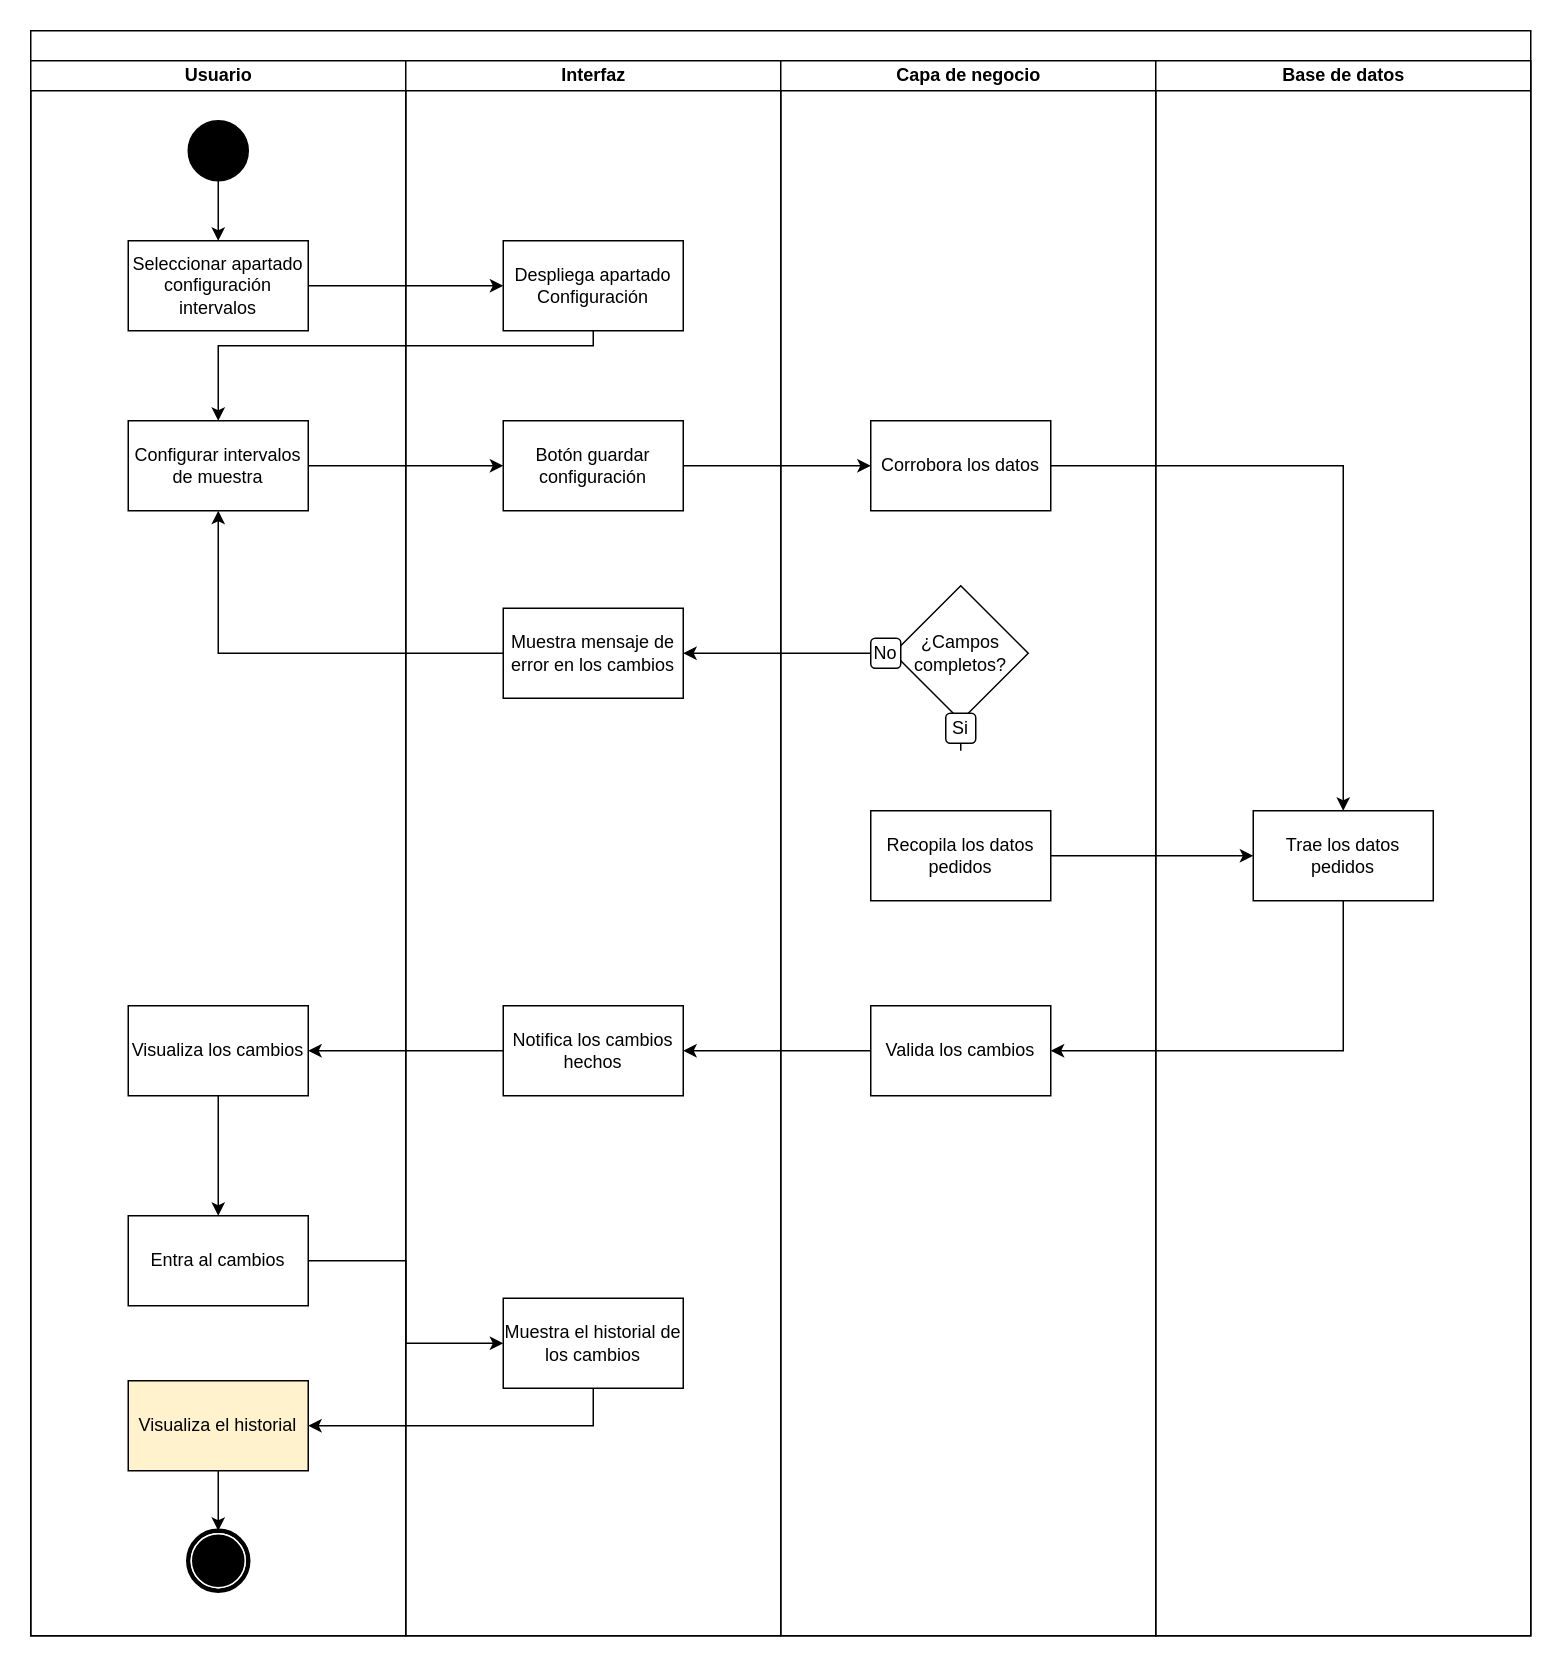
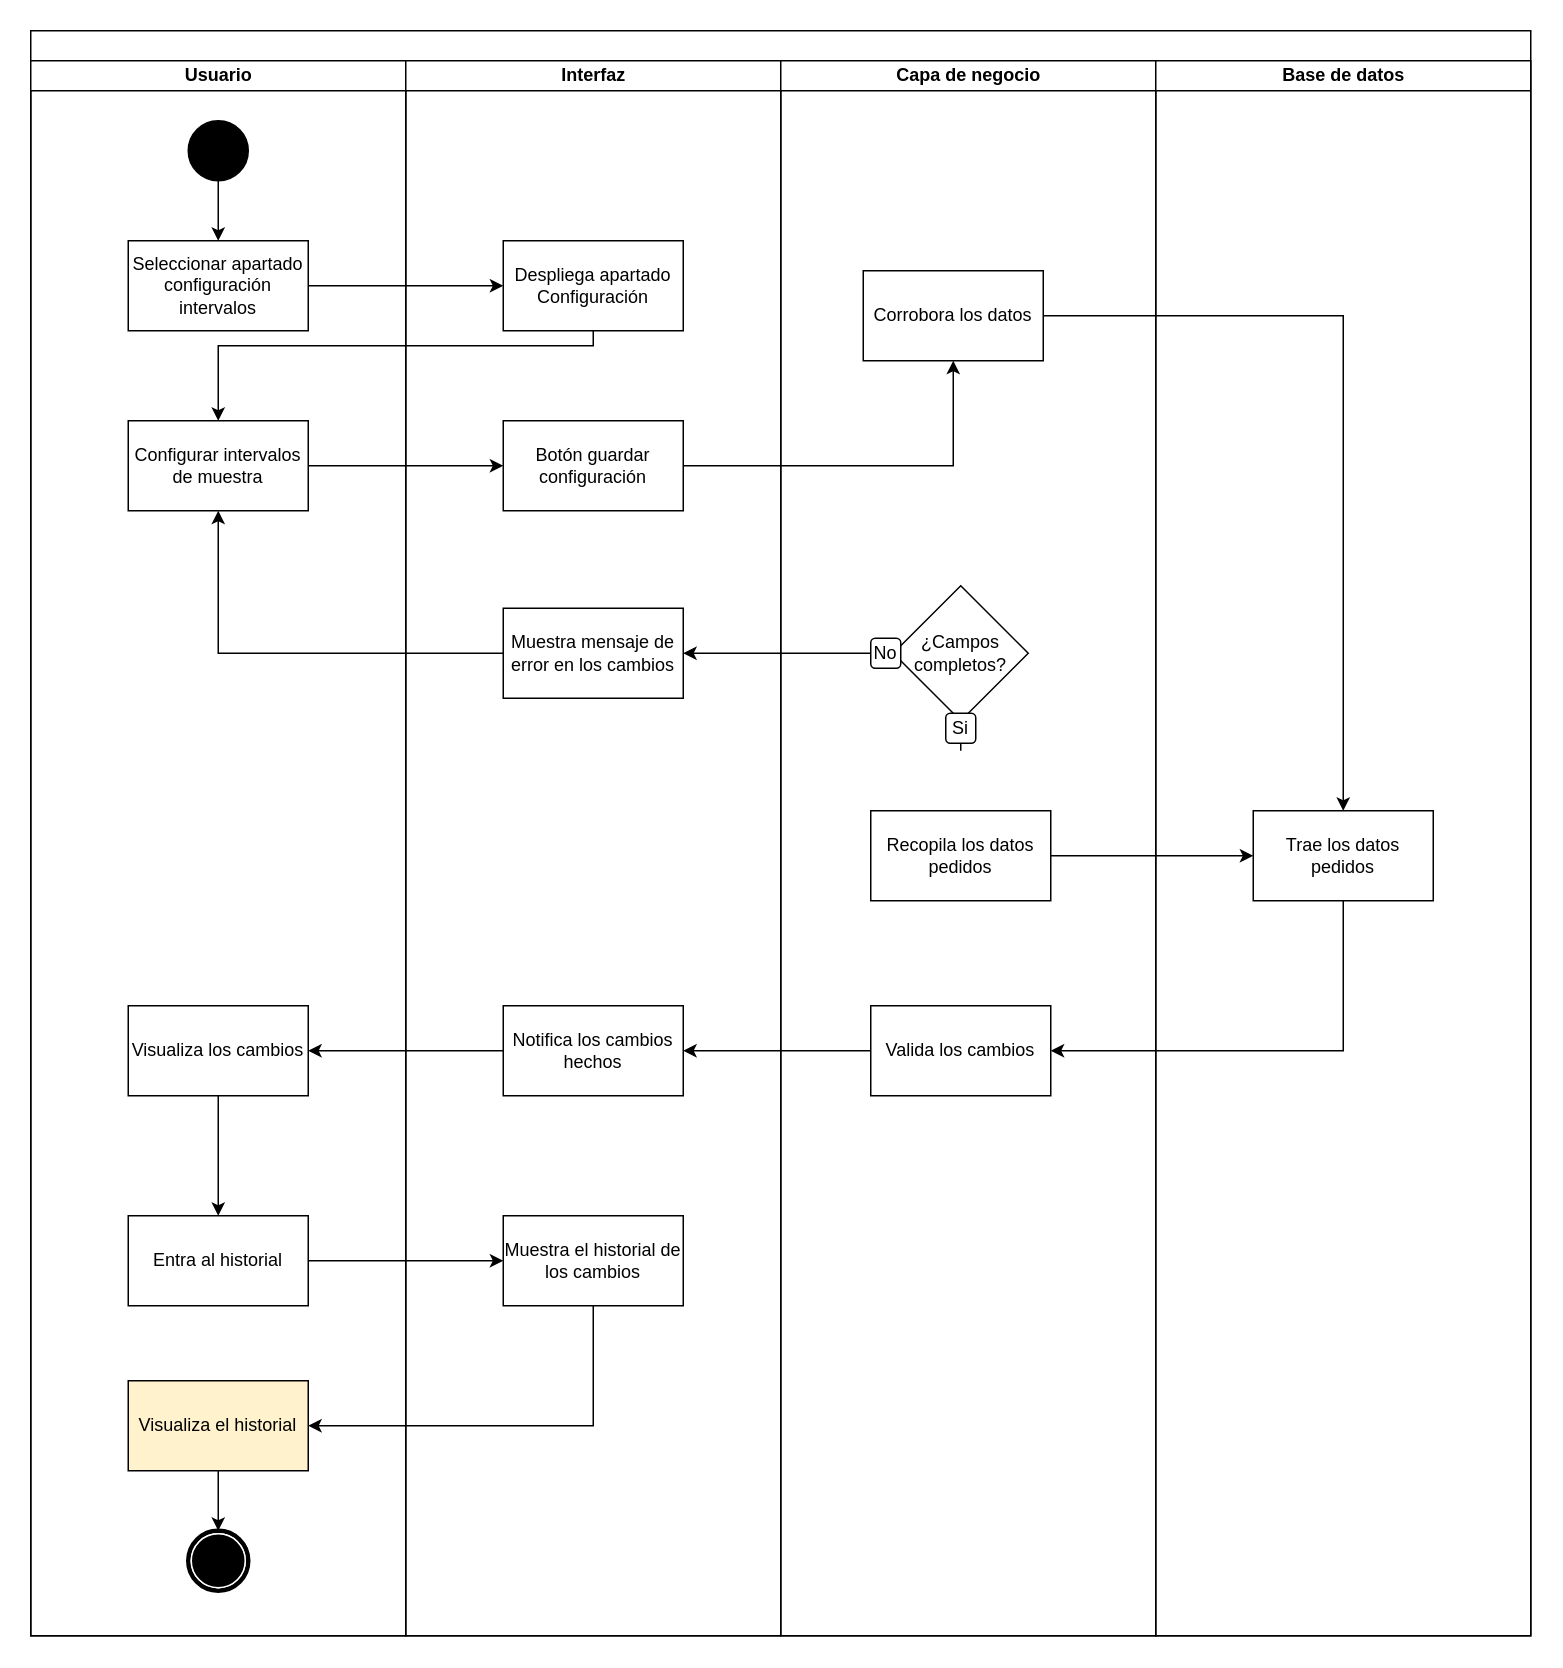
  <mxCell id="0" />
  <mxCell id="1" parent="0" />
  <mxCell id="2" value="" style="swimlane;html=1;childLayout=stackLayout;startSize=20;rounded=0;shadow=0;comic=0;labelBackgroundColor=none;strokeWidth=1;fontFamily=Verdana;fontSize=12;align=center;direction=east;" vertex="1" parent="1"><mxGeometry x="20" y="20" width="1000" height="1070" as="geometry"><mxRectangle y="20" width="70" height="30" as="alternateBounds" /></mxGeometry></mxCell>
  <mxCell id="3" value="Usuario" style="swimlane;html=1;startSize=20;" vertex="1" parent="2"><mxGeometry y="20" width="250" height="1050" as="geometry" /></mxCell>
  <mxCell id="4" style="edgeStyle=orthogonalEdgeStyle;rounded=0;orthogonalLoop=1;jettySize=auto;html=1;entryX=0.5;entryY=0;entryDx=0;entryDy=0;" edge="1" parent="3" source="5" target="7"><mxGeometry relative="1" as="geometry" /></mxCell>
  <mxCell id="5" value="" style="ellipse;whiteSpace=wrap;html=1;rounded=0;shadow=0;comic=0;labelBackgroundColor=none;strokeWidth=1;fillColor=#000000;fontFamily=Verdana;fontSize=12;align=center;" vertex="1" parent="3"><mxGeometry x="105" y="40" width="40" height="40" as="geometry" /></mxCell>
  <mxCell id="6" value="" style="shape=mxgraph.bpmn.shape;html=1;verticalLabelPosition=bottom;labelBackgroundColor=#ffffff;verticalAlign=top;perimeter=ellipsePerimeter;outline=end;symbol=terminate;rounded=0;shadow=0;comic=0;strokeWidth=1;fontFamily=Verdana;fontSize=12;align=center;" vertex="1" parent="3"><mxGeometry x="105" y="980" width="40" height="40" as="geometry" /></mxCell>
  <mxCell id="7" value="Seleccionar apartado configuración intervalos" style="rounded=0;whiteSpace=wrap;html=1;" vertex="1" parent="3"><mxGeometry x="65" y="120" width="120" height="60" as="geometry" /></mxCell>
  <mxCell id="8" value="Configurar intervalos de muestra" style="whiteSpace=wrap;html=1;rounded=0;" vertex="1" parent="3"><mxGeometry x="65" y="240" width="120" height="60" as="geometry" /></mxCell>
  <mxCell id="9" value="" style="edgeStyle=orthogonalEdgeStyle;rounded=0;orthogonalLoop=1;jettySize=auto;html=1;" edge="1" parent="3" source="10" target="11"><mxGeometry relative="1" as="geometry" /></mxCell>
  <mxCell id="10" value="Visualiza los cambios" style="whiteSpace=wrap;html=1;rounded=0;" vertex="1" parent="3"><mxGeometry x="65" y="630" width="120" height="60" as="geometry" /></mxCell>
- <mxCell id="11" value="Entra al cambios" style="whiteSpace=wrap;html=1;rounded=0;" vertex="1" parent="3"><mxGeometry x="65" y="770" width="120" height="60" as="geometry" /></mxCell>
+ <mxCell id="11" value="Entra al historial" style="whiteSpace=wrap;html=1;rounded=0;" vertex="1" parent="3"><mxGeometry x="65" y="770" width="120" height="60" as="geometry" /></mxCell>
  <mxCell id="12" style="edgeStyle=orthogonalEdgeStyle;rounded=0;orthogonalLoop=1;jettySize=auto;html=1;" edge="1" parent="3" source="13" target="6"><mxGeometry relative="1" as="geometry" /></mxCell>
  <mxCell id="13" value="Visualiza el historial" style="whiteSpace=wrap;html=1;rounded=0;fillColor=#fff2cc;" vertex="1" parent="3"><mxGeometry x="65" y="880" width="120" height="60" as="geometry" /></mxCell>
  <mxCell id="14" value="Interfaz" style="swimlane;html=1;startSize=20;" vertex="1" parent="2"><mxGeometry x="250" y="20" width="250" height="1050" as="geometry" /></mxCell>
  <mxCell id="15" value="Despliega apartado Configuración" style="rounded=0;whiteSpace=wrap;html=1;" vertex="1" parent="14"><mxGeometry x="65" y="120" width="120" height="60" as="geometry" /></mxCell>
  <mxCell id="16" value="Botón guardar configuración" style="whiteSpace=wrap;html=1;rounded=0;" vertex="1" parent="14"><mxGeometry x="65" y="240" width="120" height="60" as="geometry" /></mxCell>
  <mxCell id="17" value="Muestra mensaje de error en los cambios" style="whiteSpace=wrap;html=1;rounded=0;" vertex="1" parent="14"><mxGeometry x="65" y="365" width="120" height="60" as="geometry" /></mxCell>
  <mxCell id="18" value="Notifica los cambios hechos" style="whiteSpace=wrap;html=1;rounded=0;" vertex="1" parent="14"><mxGeometry x="65" y="630" width="120" height="60" as="geometry" /></mxCell>
- <mxCell id="19" value="Muestra el historial de los cambios" style="whiteSpace=wrap;html=1;rounded=0;" vertex="1" parent="14"><mxGeometry x="65" y="825" width="120" height="60" as="geometry" /></mxCell>
+ <mxCell id="19" value="Muestra el historial de los cambios" style="whiteSpace=wrap;html=1;rounded=0;" vertex="1" parent="14"><mxGeometry x="65" y="770" width="120" height="60" as="geometry" /></mxCell>
  <mxCell id="20" value="Capa de negocio" style="swimlane;html=1;startSize=20;" vertex="1" parent="2"><mxGeometry x="500" y="20" width="250" height="1050" as="geometry"><mxRectangle x="500" y="20" width="40" height="970" as="alternateBounds" /></mxGeometry></mxCell>
  <mxCell id="21" value="" style="edgeStyle=orthogonalEdgeStyle;rounded=0;orthogonalLoop=1;jettySize=auto;html=1;" edge="1" parent="20" source="22" target="31"><mxGeometry relative="1" as="geometry"><mxPoint x="120" y="350" as="targetPoint" /></mxGeometry></mxCell>
- <mxCell id="22" value="Corrobora los datos" style="whiteSpace=wrap;html=1;rounded=0;" vertex="1" parent="20"><mxGeometry x="60" y="240" width="120" height="60" as="geometry" /></mxCell>
+ <mxCell id="22" value="Corrobora los datos" style="whiteSpace=wrap;html=1;rounded=0;" vertex="1" parent="20"><mxGeometry x="55" y="140" width="120" height="60" as="geometry" /></mxCell>
  <mxCell id="23" value="Recopila los datos pedidos" style="whiteSpace=wrap;html=1;rounded=0;" vertex="1" parent="20"><mxGeometry x="60" y="500" width="120" height="60" as="geometry" /></mxCell>
  <mxCell id="24" value="Valida los cambios" style="whiteSpace=wrap;html=1;rounded=0;" vertex="1" parent="20"><mxGeometry x="60" y="630" width="120" height="60" as="geometry" /></mxCell>
  <mxCell id="25" style="edgeStyle=orthogonalEdgeStyle;rounded=0;orthogonalLoop=1;jettySize=auto;html=1;" edge="1" parent="20" source="29" target="27"><mxGeometry relative="1" as="geometry" /></mxCell>
  <mxCell id="26" value="" style="group" connectable="0" vertex="1" parent="20"><mxGeometry x="60" y="350" width="105" height="105" as="geometry" /></mxCell>
  <mxCell id="27" value="¿Campos completos?" style="rhombus;whiteSpace=wrap;html=1;rounded=0;" vertex="1" parent="26"><mxGeometry x="15" width="90" height="90" as="geometry" /></mxCell>
  <mxCell id="28" value="No" style="rounded=1;whiteSpace=wrap;html=1;" vertex="1" parent="26"><mxGeometry y="35" width="20" height="20" as="geometry" /></mxCell>
  <mxCell id="29" value="Si" style="rounded=1;whiteSpace=wrap;html=1;" vertex="1" parent="26"><mxGeometry x="50" y="85" width="20" height="20" as="geometry" /></mxCell>
  <mxCell id="30" value="Base de datos" style="swimlane;html=1;startSize=20;" vertex="1" parent="2"><mxGeometry x="750" y="20" width="250" height="1050" as="geometry"><mxRectangle x="500" y="20" width="40" height="970" as="alternateBounds" /></mxGeometry></mxCell>
  <mxCell id="31" value="Trae los datos pedidos" style="whiteSpace=wrap;html=1;rounded=0;" vertex="1" parent="30"><mxGeometry x="65" y="500" width="120" height="60" as="geometry" /></mxCell>
  <mxCell id="32" style="edgeStyle=orthogonalEdgeStyle;rounded=0;orthogonalLoop=1;jettySize=auto;html=1;entryX=0;entryY=0.5;entryDx=0;entryDy=0;" edge="1" parent="2" source="7" target="15"><mxGeometry relative="1" as="geometry" /></mxCell>
  <mxCell id="33" value="" style="edgeStyle=orthogonalEdgeStyle;rounded=0;orthogonalLoop=1;jettySize=auto;html=1;" edge="1" parent="2" source="15" target="8"><mxGeometry relative="1" as="geometry"><Array as="points"><mxPoint x="375" y="210" /><mxPoint x="125" y="210" /></Array></mxGeometry></mxCell>
  <mxCell id="34" value="" style="edgeStyle=orthogonalEdgeStyle;rounded=0;orthogonalLoop=1;jettySize=auto;html=1;entryX=0;entryY=0.5;entryDx=0;entryDy=0;exitX=1;exitY=0.5;exitDx=0;exitDy=0;" edge="1" parent="2" source="8" target="16"><mxGeometry relative="1" as="geometry"><mxPoint x="210" y="290" as="sourcePoint" /><Array as="points" /></mxGeometry></mxCell>
  <mxCell id="35" value="" style="edgeStyle=orthogonalEdgeStyle;rounded=0;orthogonalLoop=1;jettySize=auto;html=1;" edge="1" parent="2" source="16" target="22"><mxGeometry relative="1" as="geometry" /></mxCell>
  <mxCell id="36" style="edgeStyle=orthogonalEdgeStyle;rounded=0;orthogonalLoop=1;jettySize=auto;html=1;entryX=0.5;entryY=1;entryDx=0;entryDy=0;" edge="1" parent="2" source="17" target="8"><mxGeometry relative="1" as="geometry" /></mxCell>
  <mxCell id="37" value="" style="edgeStyle=orthogonalEdgeStyle;rounded=0;orthogonalLoop=1;jettySize=auto;html=1;" edge="1" parent="2" source="23" target="31"><mxGeometry relative="1" as="geometry" /></mxCell>
  <mxCell id="38" value="" style="edgeStyle=orthogonalEdgeStyle;rounded=0;orthogonalLoop=1;jettySize=auto;html=1;" edge="1" parent="2" source="31" target="24"><mxGeometry relative="1" as="geometry"><Array as="points"><mxPoint x="875" y="680" /></Array></mxGeometry></mxCell>
  <mxCell id="39" value="" style="edgeStyle=orthogonalEdgeStyle;rounded=0;orthogonalLoop=1;jettySize=auto;html=1;" edge="1" parent="2" source="24" target="18"><mxGeometry relative="1" as="geometry" /></mxCell>
  <mxCell id="40" value="" style="edgeStyle=orthogonalEdgeStyle;rounded=0;orthogonalLoop=1;jettySize=auto;html=1;" edge="1" parent="2" source="18" target="10"><mxGeometry relative="1" as="geometry" /></mxCell>
  <mxCell id="41" value="" style="edgeStyle=orthogonalEdgeStyle;rounded=0;orthogonalLoop=1;jettySize=auto;html=1;exitX=1;exitY=0.5;exitDx=0;exitDy=0;" edge="1" parent="2" source="11" target="19"><mxGeometry relative="1" as="geometry"><mxPoint x="185" y="810" as="sourcePoint" /></mxGeometry></mxCell>
  <mxCell id="42" value="" style="edgeStyle=orthogonalEdgeStyle;rounded=0;orthogonalLoop=1;jettySize=auto;html=1;" edge="1" parent="2" source="19" target="13"><mxGeometry relative="1" as="geometry"><Array as="points"><mxPoint x="375" y="930" /></Array></mxGeometry></mxCell>
  <mxCell id="43" style="edgeStyle=orthogonalEdgeStyle;rounded=0;orthogonalLoop=1;jettySize=auto;html=1;entryX=1;entryY=0.5;entryDx=0;entryDy=0;" edge="1" parent="2" source="28" target="17"><mxGeometry relative="1" as="geometry" /></mxCell>
